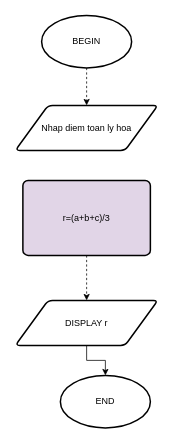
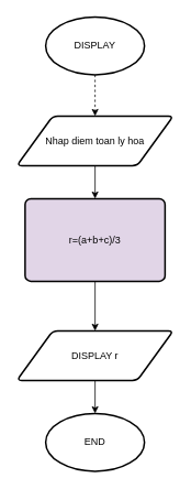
  <mxCell id="0" />
  <mxCell id="1" parent="0" />
+ <mxCell id="2" value="" style="edgeStyle=orthogonalEdgeStyle;rounded=0;orthogonalLoop=1;jettySize=auto;html=1;" edge="1" parent="1" source="3" target="5"><mxGeometry relative="1" as="geometry" /></mxCell>
  <mxCell id="3" value="Nhap diem toan ly hoa" style="shape=parallelogram;html=1;strokeWidth=2;perimeter=parallelogramPerimeter;whiteSpace=wrap;rounded=1;arcSize=12;size=0.23;" vertex="1" parent="1"><mxGeometry x="20" y="140" width="190" height="60" as="geometry" /></mxCell>
- <mxCell id="4" value="" style="edgeStyle=orthogonalEdgeStyle;rounded=0;orthogonalLoop=1;jettySize=auto;html=1;dashed=1;" edge="1" parent="1" source="5" target="7"><mxGeometry relative="1" as="geometry" /></mxCell>
+ <mxCell id="4" value="" style="edgeStyle=orthogonalEdgeStyle;rounded=0;orthogonalLoop=1;jettySize=auto;html=1;" edge="1" parent="1" source="5" target="7"><mxGeometry relative="1" as="geometry" /></mxCell>
  <mxCell id="5" value="r=(a+b+c)/3" style="rounded=1;whiteSpace=wrap;html=1;absoluteArcSize=1;arcSize=14;strokeWidth=2;fillColor=#e1d5e7;" vertex="1" parent="1"><mxGeometry x="30" y="240" width="170" height="100" as="geometry" /></mxCell>
  <mxCell id="6" value="" style="edgeStyle=orthogonalEdgeStyle;rounded=0;orthogonalLoop=1;jettySize=auto;html=1;" edge="1" parent="1" source="7" target="10"><mxGeometry relative="1" as="geometry" /></mxCell>
  <mxCell id="7" value="DISPLAY r" style="shape=parallelogram;html=1;strokeWidth=2;perimeter=parallelogramPerimeter;whiteSpace=wrap;rounded=1;arcSize=12;size=0.23;" vertex="1" parent="1"><mxGeometry x="20" y="400" width="190" height="60" as="geometry" /></mxCell>
  <mxCell id="8" value="" style="edgeStyle=orthogonalEdgeStyle;rounded=0;orthogonalLoop=1;jettySize=auto;html=1;dashed=1;" edge="1" parent="1" source="9" target="3"><mxGeometry relative="1" as="geometry" /></mxCell>
- <mxCell id="9" value="BEGIN" style="strokeWidth=2;html=1;shape=mxgraph.flowchart.start_1;whiteSpace=wrap;" vertex="1" parent="1"><mxGeometry x="55" y="20" width="120" height="70" as="geometry" /></mxCell>
- <mxCell id="10" value="END" style="strokeWidth=2;html=1;shape=mxgraph.flowchart.start_1;whiteSpace=wrap;" vertex="1" parent="1"><mxGeometry x="80" y="500" width="120" height="70" as="geometry" /></mxCell>
+ <mxCell id="9" value="DISPLAY" style="strokeWidth=2;html=1;shape=mxgraph.flowchart.start_1;whiteSpace=wrap;" vertex="1" parent="1"><mxGeometry x="55" y="20" width="120" height="70" as="geometry" /></mxCell>
+ <mxCell id="10" value="END" style="strokeWidth=2;html=1;shape=mxgraph.flowchart.start_1;whiteSpace=wrap;" vertex="1" parent="1"><mxGeometry x="55" y="500" width="120" height="70" as="geometry" /></mxCell>
